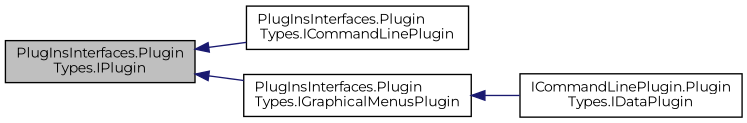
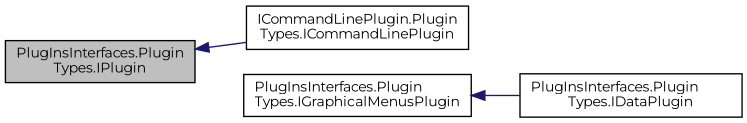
  digraph {
    fontname=Montserrat
    rankdir=LR
    node [color=black fillcolor=white fontname=Montserrat fontsize=10 shape=record style=filled]
    edge [color=midnightblue dir=back fontname=Montserrat fontsize=10 labelfontname=Helvetica labelfontsize=10 style=solid]
    n1 [fillcolor=grey75 fontcolor=black height=0.2 label="PlugInsInterfaces.Plugin\lTypes.IPlugin" width=0.4]
-   n2 [height=0.2 label="PlugInsInterfaces.Plugin\lTypes.ICommandLinePlugin" width=0.4]
+   n2 [height=0.2 label="ICommandLinePlugin.Plugin\lTypes.ICommandLinePlugin" width=0.4]
    n3 [height=0.2 label="PlugInsInterfaces.Plugin\lTypes.IGraphicalMenusPlugin" width=0.4]
-   n4 [height=0.2 label="ICommandLinePlugin.Plugin\lTypes.IDataPlugin" width=0.4]
+   n4 [height=0.2 label="PlugInsInterfaces.Plugin\lTypes.IDataPlugin" width=0.4]
    n1 -> n2
-   n1 -> n3
    n3 -> n4
  }
